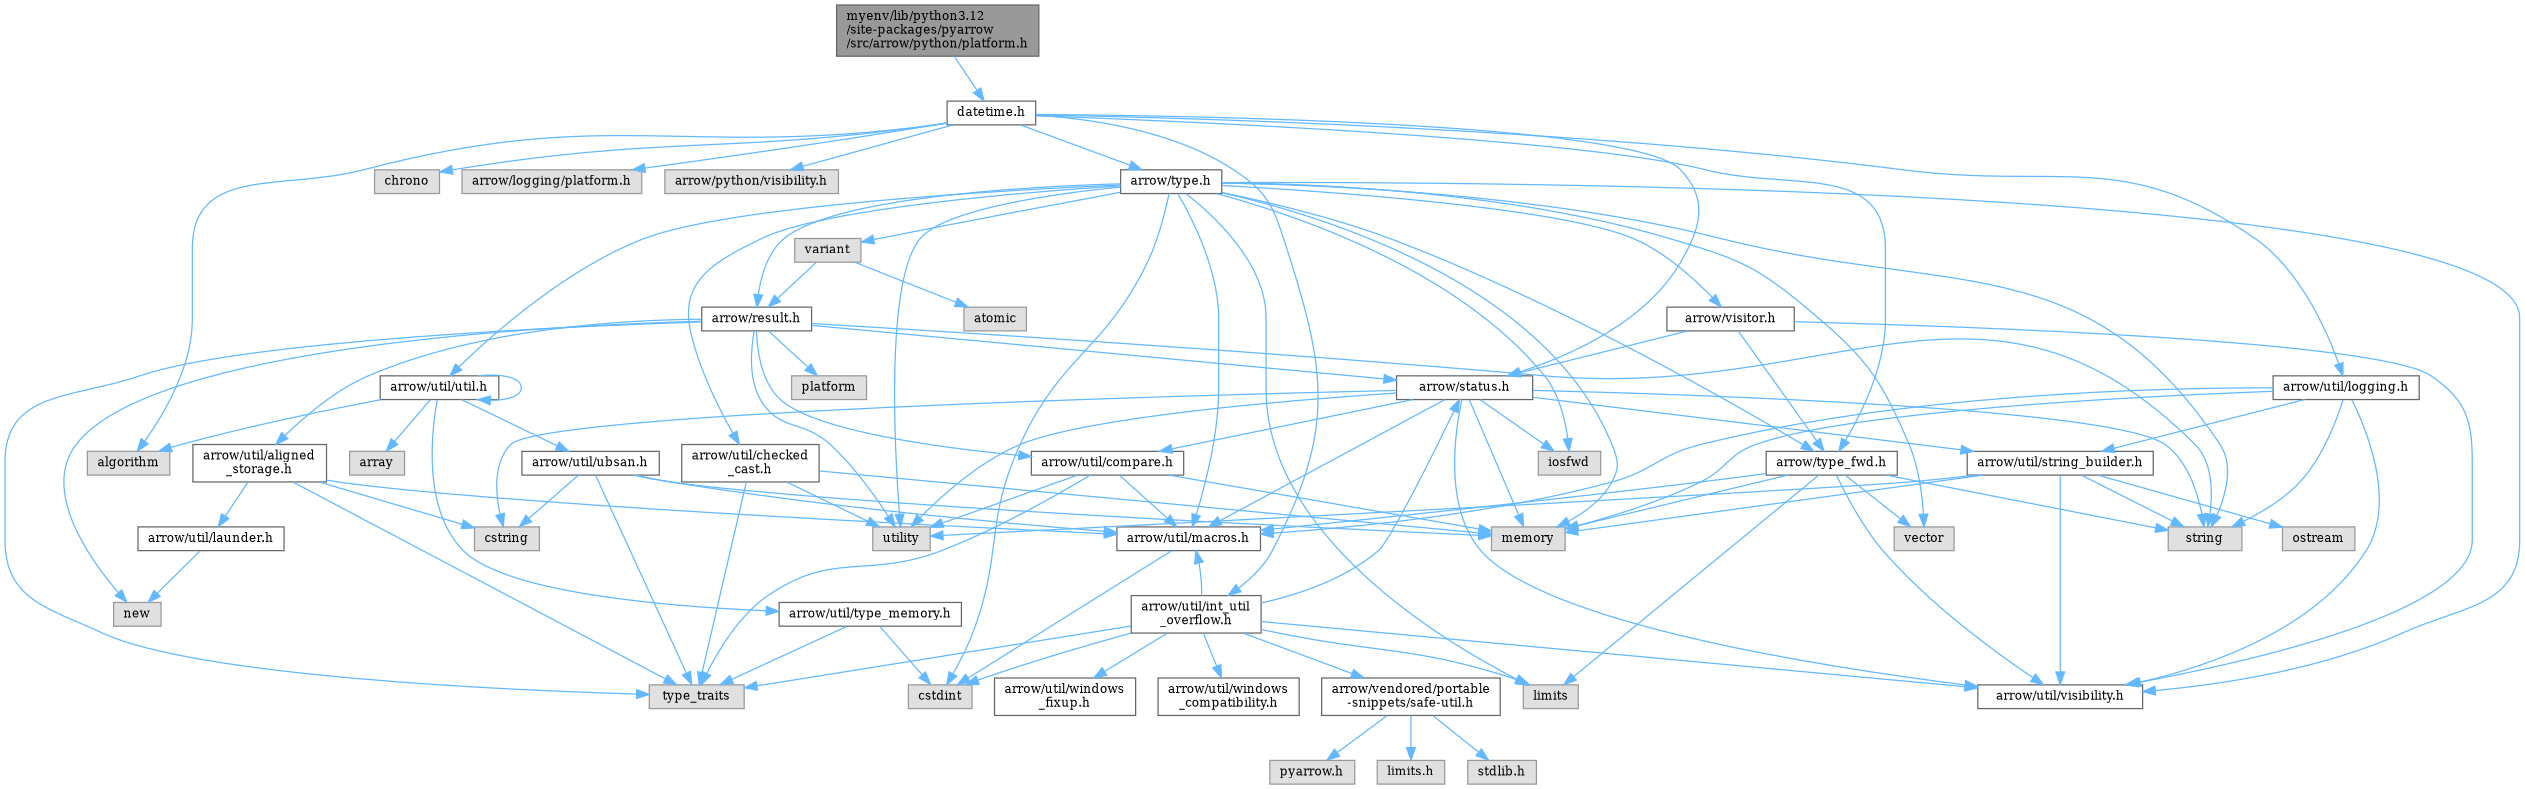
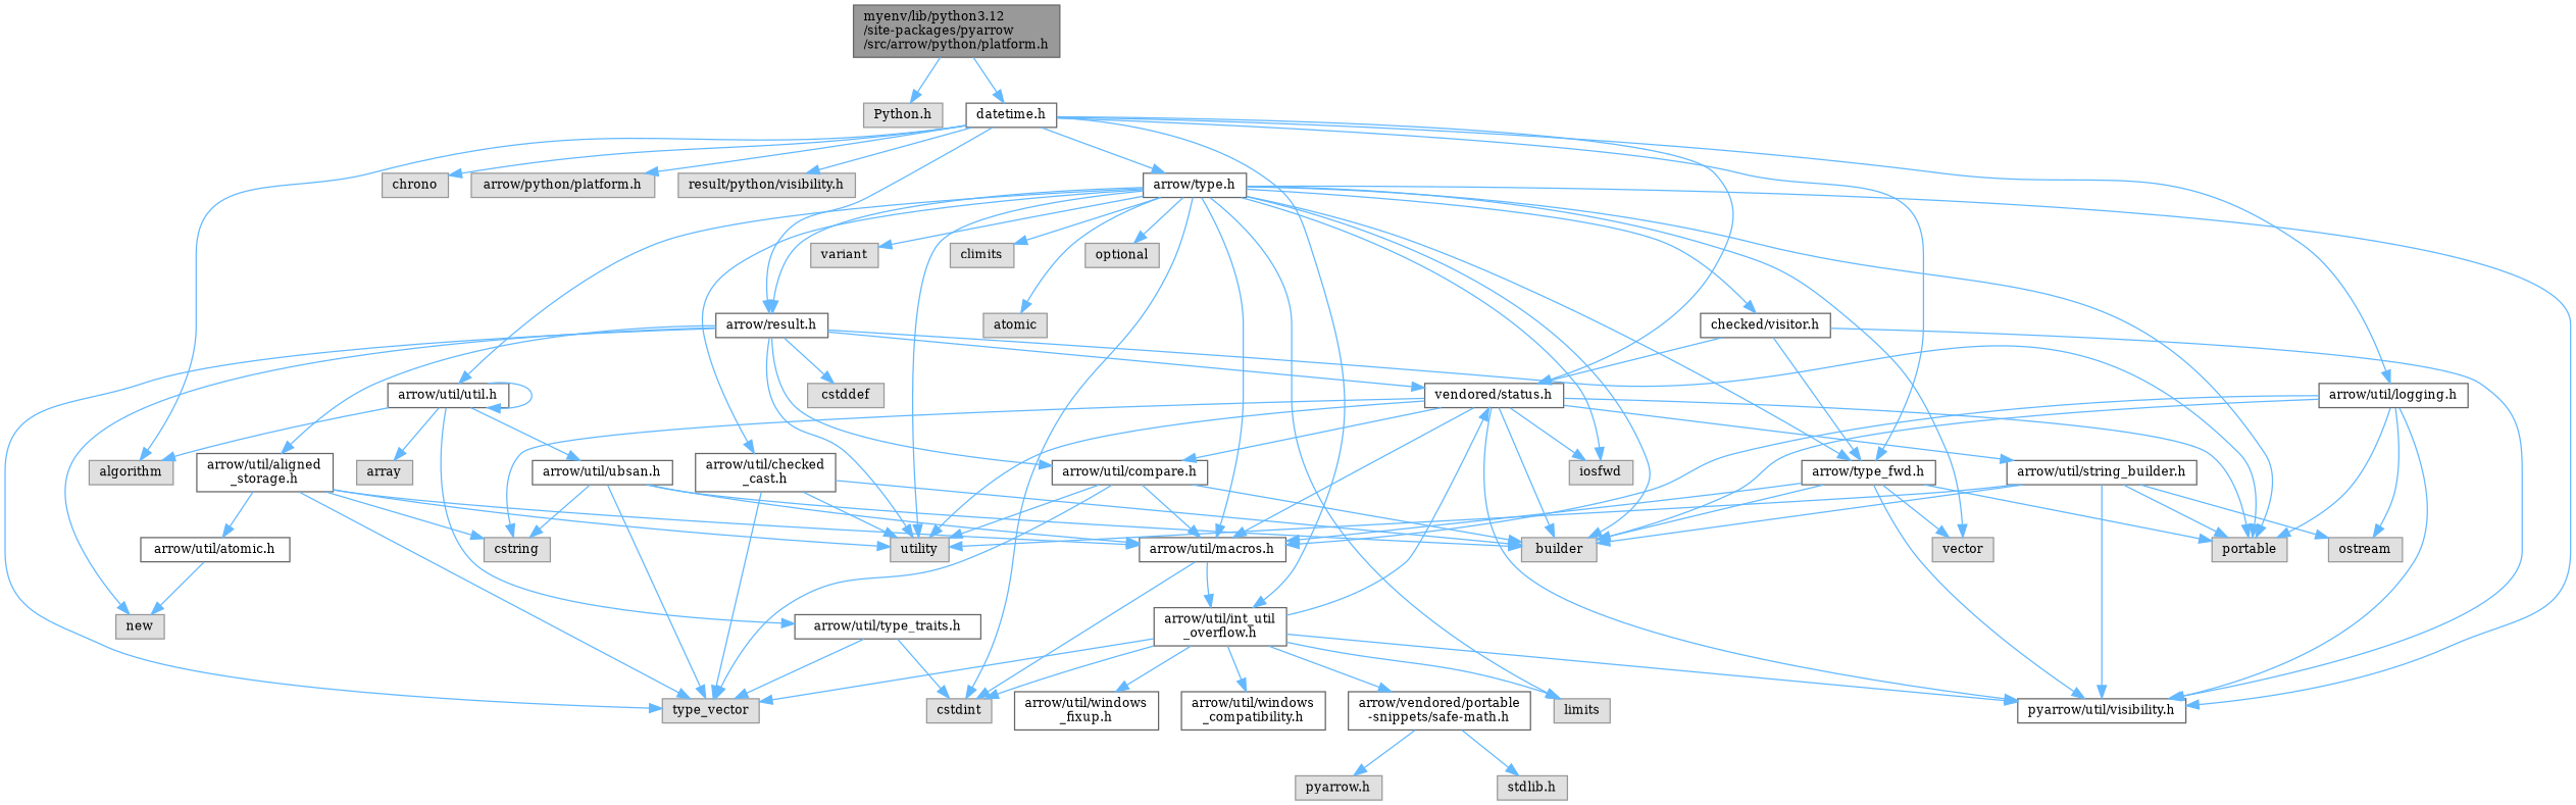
  digraph {
    fontname="DejaVu Serif"
    node [color=grey60 fillcolor="#E0E0E0" fontname="DejaVu Serif" fontsize=10 shape=box style=filled]
    edge [color=steelblue1 fontname="DejaVu Serif" fontsize=10 labelfontname=Helvetica labelfontsize=10 style=solid]
    n1 [color=gray40 fillcolor=grey60 fontcolor=black height=0.2 label="myenv/lib/python3.12\l/site-packages/pyarrow\l/src/arrow/python/platform.h" width=0.4]
+   n2 [height=0.2 label="Python.h" width=0.4]
    n3 [color=grey40 fillcolor=white height=0.2 label="datetime.h" width=0.4]
    n4 [height=0.2 label=algorithm width=0.4]
    n5 [height=0.2 label=chrono width=0.4]
-   n6 [height=0.2 label="arrow/logging/platform.h" width=0.4]
-   n7 [height=0.2 label="arrow/python/visibility.h" width=0.4]
+   n6 [height=0.2 label="arrow/python/platform.h" width=0.4]
+   n7 [height=0.2 label="result/python/visibility.h" width=0.4]
    n8 [color=grey40 fillcolor=white height=0.2 label="arrow/result.h" width=0.4]
-   n9 [color=grey40 fillcolor=white height=0.2 label="arrow/status.h" width=0.4]
+   n9 [color=grey40 fillcolor=white height=0.2 label="vendored/status.h" width=0.4]
    n10 [color=grey40 fillcolor=white height=0.2 label="arrow/type.h" width=0.4]
    n11 [color=grey40 fillcolor=white height=0.2 label="arrow/type_fwd.h" width=0.4]
    n12 [color=grey40 fillcolor=white height=0.2 label="arrow/util/int_util\l_overflow.h" width=0.4]
    n13 [color=grey40 fillcolor=white height=0.2 label="arrow/util/logging.h" width=0.4]
-   n14 [height=0.2 label=platform width=0.4]
+   n14 [height=0.2 label=cstddef width=0.4]
    n15 [height=0.2 label=new width=0.4]
-   n16 [height=0.2 label=string width=0.4]
-   n17 [height=0.2 label=type_traits width=0.4]
+   n16 [height=0.2 label=portable width=0.4]
+   n17 [height=0.2 label=type_vector width=0.4]
    n18 [height=0.2 label=utility width=0.4]
    n19 [color=grey40 fillcolor=white height=0.2 label="arrow/util/compare.h" width=0.4]
    n20 [color=grey40 fillcolor=white height=0.2 label="arrow/util/aligned\l_storage.h" width=0.4]
    n21 [height=0.2 label=cstring width=0.4]
    n22 [height=0.2 label=iosfwd width=0.4]
-   n23 [height=0.2 label=memory width=0.4]
+   n23 [height=0.2 label=builder width=0.4]
    n24 [color=grey40 fillcolor=white height=0.2 label="arrow/util/macros.h" width=0.4]
    n25 [color=grey40 fillcolor=white height=0.2 label="arrow/util/string_builder.h" width=0.4]
-   n26 [color=grey40 fillcolor=white height=0.2 label="arrow/util/visibility.h" width=0.4]
+   n26 [color=grey40 fillcolor=white height=0.2 label="pyarrow/util/visibility.h" width=0.4]
    n27 [height=0.2 label=cstdint width=0.4]
    n28 [height=0.2 label=atomic width=0.4]
+   n29 [height=0.2 label=climits width=0.4]
    n30 [height=0.2 label=limits width=0.4]
+   n31 [height=0.2 label=optional width=0.4]
    n32 [height=0.2 label=variant width=0.4]
    n33 [height=0.2 label=vector width=0.4]
    n34 [color=grey40 fillcolor=white height=0.2 label="arrow/util/checked\l_cast.h" width=0.4]
    n35 [color=grey40 fillcolor=white height=0.2 label="arrow/util/util.h" width=0.4]
-   n36 [color=grey40 fillcolor=white height=0.2 label="arrow/visitor.h" width=0.4]
+   n36 [color=grey40 fillcolor=white height=0.2 label="checked/visitor.h" width=0.4]
    n37 [color=grey40 fillcolor=white height=0.2 label="arrow/util/windows\l_compatibility.h" width=0.4]
-   n38 [color=grey40 fillcolor=white height=0.2 label="arrow/vendored/portable\l-snippets/safe-util.h" width=0.4]
+   n38 [color=grey40 fillcolor=white height=0.2 label="arrow/vendored/portable\l-snippets/safe-math.h" width=0.4]
    n39 [color=grey40 fillcolor=white height=0.2 label="arrow/util/windows\l_fixup.h" width=0.4]
    n40 [height=0.2 label=ostream width=0.4]
-   n41 [color=grey40 fillcolor=white height=0.2 label="arrow/util/launder.h" width=0.4]
+   n41 [color=grey40 fillcolor=white height=0.2 label="arrow/util/atomic.h" width=0.4]
    n42 [height=0.2 label=array width=0.4]
-   n43 [color=grey40 fillcolor=white height=0.2 label="arrow/util/type_memory.h" width=0.4]
+   n43 [color=grey40 fillcolor=white height=0.2 label="arrow/util/type_traits.h" width=0.4]
    n44 [color=grey40 fillcolor=white height=0.2 label="arrow/util/ubsan.h" width=0.4]
    n45 [height=0.2 label="pyarrow.h" width=0.4]
-   n46 [height=0.2 label="limits.h" width=0.4]
    n47 [height=0.2 label="stdlib.h" width=0.4]
+   n1 -> n2
    n1 -> n3
    n3 -> n4
    n3 -> n5
    n3 -> n6
    n3 -> n7
-   n32 -> n8
+   n3 -> n8
    n3 -> n9
    n3 -> n10
    n3 -> n11
    n3 -> n12
    n3 -> n13
    n8 -> n9
    n8 -> n14
    n8 -> n15
    n8 -> n16
    n8 -> n17
    n8 -> n18
    n8 -> n19
    n8 -> n20
    n9 -> n16
    n9 -> n18
    n9 -> n19
    n9 -> n21
    n9 -> n22
    n9 -> n23
    n9 -> n24
    n9 -> n25
    n9 -> n26
    n10 -> n8
    n10 -> n11
    n10 -> n16
    n10 -> n18
    n10 -> n22
    n10 -> n23
    n10 -> n24
    n10 -> n26
    n10 -> n27
-   n32 -> n28
+   n10 -> n28
+   n10 -> n29
    n10 -> n30
+   n10 -> n31
    n10 -> n32
    n10 -> n33
    n10 -> n34
    n10 -> n35
    n10 -> n36
    n11 -> n16
    n11 -> n23
    n11 -> n24
    n11 -> n26
-   n11 -> n30
    n11 -> n33
    n12 -> n9
    n12 -> n17
-   n12 -> n24
+   n24 -> n12
    n12 -> n26
    n12 -> n27
    n12 -> n30
    n12 -> n37
    n12 -> n38
    n12 -> n39
    n13 -> n16
    n13 -> n23
    n13 -> n24
    n13 -> n26
-   n13 -> n25
+   n13 -> n40
    n19 -> n17
    n19 -> n18
    n19 -> n23
    n19 -> n24
    n20 -> n17
+   n20 -> n18
    n20 -> n21
    n20 -> n24
    n20 -> n41
    n24 -> n27
    n25 -> n16
    n25 -> n18
    n25 -> n23
    n25 -> n26
    n25 -> n40
    n34 -> n17
    n34 -> n18
    n34 -> n23
    n35 -> n4
    n35 -> n35
    n35 -> n42
    n35 -> n43
    n35 -> n44
    n36 -> n9
    n36 -> n11
    n36 -> n26
    n38 -> n45
-   n38 -> n46
    n38 -> n47
    n41 -> n15
    n43 -> n17
    n43 -> n27
    n44 -> n17
    n44 -> n21
    n44 -> n23
    n44 -> n24
  }
